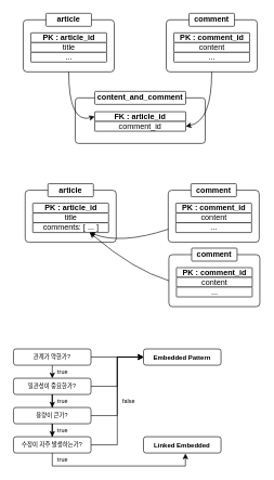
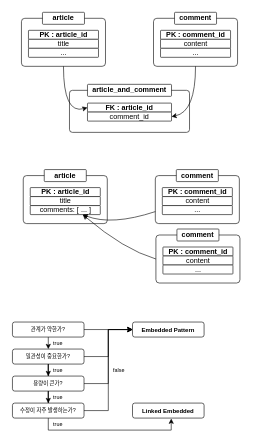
  <mxCell id="0" />
  <mxCell id="1" parent="0" />
  <mxCell id="2" value="" style="rounded=1;whiteSpace=wrap;html=1;arcSize=7;" parent="1" vertex="1"><mxGeometry x="115" y="150" width="200" height="70" as="geometry" /></mxCell>
  <mxCell id="3" value="FK : article_id" style="rounded=1;whiteSpace=wrap;html=1;arcSize=7;fontStyle=1" parent="1" vertex="1"><mxGeometry x="145" y="171.25" width="140" height="15" as="geometry" /></mxCell>
- <mxCell id="4" value="content_and_comment" style="rounded=1;whiteSpace=wrap;html=1;arcSize=7;fontStyle=1" parent="1" vertex="1"><mxGeometry x="145" y="140" width="140" height="20" as="geometry" /></mxCell>
+ <mxCell id="4" value="article_and_comment" style="rounded=1;whiteSpace=wrap;html=1;arcSize=7;fontStyle=1" parent="1" vertex="1"><mxGeometry x="145" y="140" width="140" height="20" as="geometry" /></mxCell>
  <mxCell id="5" value="comment_id" style="rounded=1;whiteSpace=wrap;html=1;arcSize=7;fontStyle=0" parent="1" vertex="1"><mxGeometry x="145" y="186.25" width="140" height="15" as="geometry" /></mxCell>
  <mxCell id="6" value="" style="group" parent="1" vertex="1" connectable="0"><mxGeometry x="35" y="20" width="140" height="90" as="geometry" /></mxCell>
  <mxCell id="7" value="" style="rounded=1;whiteSpace=wrap;html=1;arcSize=7;" parent="6" vertex="1"><mxGeometry y="10" width="140" height="80" as="geometry" /></mxCell>
  <mxCell id="8" value="article" style="rounded=1;whiteSpace=wrap;html=1;arcSize=7;fontStyle=1" parent="6" vertex="1"><mxGeometry x="35" width="70" height="20" as="geometry" /></mxCell>
  <mxCell id="9" value="PK : article_id" style="rounded=1;whiteSpace=wrap;html=1;arcSize=7;fontStyle=1" parent="6" vertex="1"><mxGeometry x="11.667" y="30" width="116.667" height="15" as="geometry" /></mxCell>
  <mxCell id="10" value="&lt;span style=&quot;font-weight: 400&quot;&gt;title&lt;/span&gt;" style="rounded=1;whiteSpace=wrap;html=1;arcSize=7;fontStyle=1" parent="6" vertex="1"><mxGeometry x="11.667" y="45" width="116.667" height="15" as="geometry" /></mxCell>
  <mxCell id="11" value="&lt;span style=&quot;font-weight: 400&quot;&gt;...&lt;/span&gt;" style="rounded=1;whiteSpace=wrap;html=1;arcSize=7;fontStyle=1" parent="6" vertex="1"><mxGeometry x="11.667" y="60" width="116.667" height="15" as="geometry" /></mxCell>
  <mxCell id="12" value="" style="group" parent="1" vertex="1" connectable="0"><mxGeometry x="255" y="20" width="140" height="90" as="geometry" /></mxCell>
  <mxCell id="13" value="" style="rounded=1;whiteSpace=wrap;html=1;arcSize=7;" parent="12" vertex="1"><mxGeometry y="10" width="140" height="80" as="geometry" /></mxCell>
  <mxCell id="14" value="comment" style="rounded=1;whiteSpace=wrap;html=1;arcSize=7;fontStyle=1" parent="12" vertex="1"><mxGeometry x="35" width="70" height="20" as="geometry" /></mxCell>
  <mxCell id="15" value="PK : comment_id" style="rounded=1;whiteSpace=wrap;html=1;arcSize=7;fontStyle=1" parent="12" vertex="1"><mxGeometry x="11.667" y="30" width="116.667" height="15" as="geometry" /></mxCell>
  <mxCell id="16" value="&lt;span style=&quot;font-weight: 400&quot;&gt;content&lt;/span&gt;" style="rounded=1;whiteSpace=wrap;html=1;arcSize=7;fontStyle=1" parent="12" vertex="1"><mxGeometry x="11.667" y="45" width="116.667" height="15" as="geometry" /></mxCell>
  <mxCell id="17" value="&lt;span style=&quot;font-weight: 400&quot;&gt;...&lt;/span&gt;" style="rounded=1;whiteSpace=wrap;html=1;arcSize=7;fontStyle=1" parent="12" vertex="1"><mxGeometry x="11.667" y="60" width="116.667" height="15" as="geometry" /></mxCell>
  <mxCell id="18" value="" style="curved=1;endArrow=classic;html=1;rounded=0;exitX=0.5;exitY=1;exitDx=0;exitDy=0;entryX=0;entryY=0.5;entryDx=0;entryDy=0;" parent="1" source="7" target="3" edge="1"><mxGeometry width="50" height="50" relative="1" as="geometry"><mxPoint x="215" y="160" as="sourcePoint" /><mxPoint x="265" y="110" as="targetPoint" /><Array as="points"><mxPoint x="105" y="190" /></Array></mxGeometry></mxCell>
  <mxCell id="19" value="" style="curved=1;endArrow=classic;html=1;rounded=0;exitX=0.5;exitY=1;exitDx=0;exitDy=0;entryX=1;entryY=0.5;entryDx=0;entryDy=0;" parent="1" source="13" target="5" edge="1"><mxGeometry width="50" height="50" relative="1" as="geometry"><mxPoint x="328" y="106.25" as="sourcePoint" /><mxPoint x="368" y="175" as="targetPoint" /><Array as="points"><mxPoint x="325" y="186" /></Array></mxGeometry></mxCell>
  <mxCell id="20" value="" style="group" parent="1" vertex="1" connectable="0"><mxGeometry x="38" y="282" width="140" height="90" as="geometry" /></mxCell>
  <mxCell id="21" value="" style="rounded=1;whiteSpace=wrap;html=1;arcSize=7;" parent="20" vertex="1"><mxGeometry y="10" width="140" height="80" as="geometry" /></mxCell>
  <mxCell id="22" value="article" style="rounded=1;whiteSpace=wrap;html=1;arcSize=7;fontStyle=1" parent="20" vertex="1"><mxGeometry x="35" width="70" height="20" as="geometry" /></mxCell>
  <mxCell id="23" value="PK : article_id" style="rounded=1;whiteSpace=wrap;html=1;arcSize=7;fontStyle=1" parent="20" vertex="1"><mxGeometry x="11.667" y="30" width="116.667" height="15" as="geometry" /></mxCell>
  <mxCell id="24" value="&lt;span style=&quot;font-weight: 400&quot;&gt;title&lt;/span&gt;" style="rounded=1;whiteSpace=wrap;html=1;arcSize=7;fontStyle=1" parent="20" vertex="1"><mxGeometry x="11.667" y="45" width="116.667" height="15" as="geometry" /></mxCell>
  <mxCell id="25" value="&lt;span style=&quot;font-weight: 400&quot;&gt;comments: [ ... ]&lt;/span&gt;" style="rounded=1;whiteSpace=wrap;html=1;arcSize=7;fontStyle=1" parent="20" vertex="1"><mxGeometry x="11.667" y="60" width="116.667" height="15" as="geometry" /></mxCell>
  <mxCell id="26" value="" style="group" parent="1" vertex="1" connectable="0"><mxGeometry x="258" y="282" width="140" height="90" as="geometry" /></mxCell>
  <mxCell id="27" value="" style="rounded=1;whiteSpace=wrap;html=1;arcSize=7;" parent="26" vertex="1"><mxGeometry y="10" width="140" height="80" as="geometry" /></mxCell>
  <mxCell id="28" value="comment" style="rounded=1;whiteSpace=wrap;html=1;arcSize=7;fontStyle=1" parent="26" vertex="1"><mxGeometry x="35" width="70" height="20" as="geometry" /></mxCell>
  <mxCell id="29" value="PK : comment_id" style="rounded=1;whiteSpace=wrap;html=1;arcSize=7;fontStyle=1" parent="26" vertex="1"><mxGeometry x="11.667" y="30" width="116.667" height="15" as="geometry" /></mxCell>
  <mxCell id="30" value="&lt;span style=&quot;font-weight: 400&quot;&gt;content&lt;/span&gt;" style="rounded=1;whiteSpace=wrap;html=1;arcSize=7;fontStyle=1" parent="26" vertex="1"><mxGeometry x="11.667" y="45" width="116.667" height="15" as="geometry" /></mxCell>
  <mxCell id="31" value="&lt;span style=&quot;font-weight: 400&quot;&gt;...&lt;/span&gt;" style="rounded=1;whiteSpace=wrap;html=1;arcSize=7;fontStyle=1" parent="26" vertex="1"><mxGeometry x="11.667" y="60" width="116.667" height="15" as="geometry" /></mxCell>
  <mxCell id="32" value="" style="curved=1;endArrow=classic;html=1;rounded=0;exitX=0;exitY=0.75;exitDx=0;exitDy=0;entryX=0.75;entryY=1;entryDx=0;entryDy=0;" parent="1" source="27" target="25" edge="1"><mxGeometry width="50" height="50" relative="1" as="geometry"><mxPoint x="331" y="368.25" as="sourcePoint" /><mxPoint x="288" y="455.75" as="targetPoint" /><Array as="points"><mxPoint x="185" y="376" /></Array></mxGeometry></mxCell>
  <mxCell id="33" value="" style="group" parent="1" vertex="1" connectable="0"><mxGeometry x="259" y="381" width="140" height="90" as="geometry" /></mxCell>
  <mxCell id="34" value="" style="rounded=1;whiteSpace=wrap;html=1;arcSize=7;" parent="33" vertex="1"><mxGeometry y="10" width="140" height="80" as="geometry" /></mxCell>
  <mxCell id="35" value="comment" style="rounded=1;whiteSpace=wrap;html=1;arcSize=7;fontStyle=1" parent="33" vertex="1"><mxGeometry x="35" width="70" height="20" as="geometry" /></mxCell>
  <mxCell id="36" value="PK : comment_id" style="rounded=1;whiteSpace=wrap;html=1;arcSize=7;fontStyle=1" parent="33" vertex="1"><mxGeometry x="11.667" y="30" width="116.667" height="15" as="geometry" /></mxCell>
  <mxCell id="37" value="&lt;span style=&quot;font-weight: 400&quot;&gt;content&lt;/span&gt;" style="rounded=1;whiteSpace=wrap;html=1;arcSize=7;fontStyle=1" parent="33" vertex="1"><mxGeometry x="11.667" y="45" width="116.667" height="15" as="geometry" /></mxCell>
  <mxCell id="38" value="&lt;span style=&quot;font-weight: 400&quot;&gt;...&lt;/span&gt;" style="rounded=1;whiteSpace=wrap;html=1;arcSize=7;fontStyle=1" parent="33" vertex="1"><mxGeometry x="11.667" y="60" width="116.667" height="15" as="geometry" /></mxCell>
  <mxCell id="39" value="" style="curved=1;endArrow=classic;html=1;rounded=0;exitX=0;exitY=0.5;exitDx=0;exitDy=0;entryX=0.75;entryY=1;entryDx=0;entryDy=0;" parent="1" source="34" target="25" edge="1"><mxGeometry width="50" height="50" relative="1" as="geometry"><mxPoint x="279.667" y="329.5" as="sourcePoint" /><mxPoint x="176.333" y="359.5" as="targetPoint" /><Array as="points"><mxPoint x="205" y="415" /></Array></mxGeometry></mxCell>
  <mxCell id="40" style="edgeStyle=orthogonalEdgeStyle;rounded=0;orthogonalLoop=1;jettySize=auto;html=1;" parent="1" source="42" target="48" edge="1"><mxGeometry relative="1" as="geometry" /></mxCell>
  <mxCell id="41" style="edgeStyle=orthogonalEdgeStyle;rounded=0;orthogonalLoop=1;jettySize=auto;html=1;entryX=0;entryY=0.5;entryDx=0;entryDy=0;" parent="1" source="42" target="52" edge="1"><mxGeometry relative="1" as="geometry" /></mxCell>
  <mxCell id="42" value="일관성이 중요한가?" style="rounded=1;whiteSpace=wrap;html=1;fontSize=9;" parent="1" vertex="1"><mxGeometry x="20" y="581" width="119.25" height="25" as="geometry" /></mxCell>
  <mxCell id="43" style="edgeStyle=orthogonalEdgeStyle;rounded=0;orthogonalLoop=1;jettySize=auto;html=1;entryX=0;entryY=0.5;entryDx=0;entryDy=0;" parent="1" source="45" target="52" edge="1"><mxGeometry relative="1" as="geometry" /></mxCell>
  <mxCell id="44" style="edgeStyle=orthogonalEdgeStyle;rounded=0;orthogonalLoop=1;jettySize=auto;html=1;entryX=0.5;entryY=0;entryDx=0;entryDy=0;" parent="1" source="45" target="42" edge="1"><mxGeometry relative="1" as="geometry" /></mxCell>
  <mxCell id="45" value="관계가 약한가?" style="rounded=1;whiteSpace=wrap;html=1;fontSize=9;" parent="1" vertex="1"><mxGeometry x="20" y="536" width="119.25" height="25" as="geometry" /></mxCell>
  <mxCell id="46" style="edgeStyle=orthogonalEdgeStyle;rounded=0;orthogonalLoop=1;jettySize=auto;html=1;" parent="1" source="48" target="51" edge="1"><mxGeometry relative="1" as="geometry" /></mxCell>
  <mxCell id="47" style="edgeStyle=orthogonalEdgeStyle;rounded=0;orthogonalLoop=1;jettySize=auto;html=1;entryX=0;entryY=0.5;entryDx=0;entryDy=0;" parent="1" source="48" target="52" edge="1"><mxGeometry relative="1" as="geometry" /></mxCell>
  <mxCell id="48" value="용량이 큰가?" style="rounded=1;whiteSpace=wrap;html=1;fontSize=9;" parent="1" vertex="1"><mxGeometry x="20" y="626" width="119.25" height="25" as="geometry" /></mxCell>
  <mxCell id="49" style="edgeStyle=orthogonalEdgeStyle;rounded=0;orthogonalLoop=1;jettySize=auto;html=1;entryX=0.541;entryY=1.034;entryDx=0;entryDy=0;entryPerimeter=0;" parent="1" source="51" target="53" edge="1"><mxGeometry relative="1" as="geometry"><Array as="points"><mxPoint x="80" y="716" /><mxPoint x="285" y="716" /></Array></mxGeometry></mxCell>
  <mxCell id="50" style="edgeStyle=orthogonalEdgeStyle;rounded=0;orthogonalLoop=1;jettySize=auto;html=1;entryX=0;entryY=0.5;entryDx=0;entryDy=0;" parent="1" source="51" target="52" edge="1"><mxGeometry relative="1" as="geometry" /></mxCell>
  <mxCell id="51" value="수정이 자주 발생하는가?" style="rounded=1;whiteSpace=wrap;html=1;fontSize=9;" parent="1" vertex="1"><mxGeometry x="20" y="671" width="119.25" height="25" as="geometry" /></mxCell>
  <mxCell id="52" value="Embedded Pattern" style="rounded=1;whiteSpace=wrap;html=1;fontSize=10;fontStyle=1" parent="1" vertex="1"><mxGeometry x="220" y="536" width="119.25" height="25" as="geometry" /></mxCell>
  <mxCell id="53" value="Linked Embedded" style="rounded=1;whiteSpace=wrap;html=1;fontSize=10;fontStyle=1" parent="1" vertex="1"><mxGeometry x="220" y="671" width="119.25" height="25" as="geometry" /></mxCell>
  <mxCell id="54" value="true" style="text;html=1;strokeColor=none;fillColor=none;align=center;verticalAlign=middle;whiteSpace=wrap;rounded=0;fontSize=9;" parent="1" vertex="1"><mxGeometry x="82" y="561" width="28" height="19" as="geometry" /></mxCell>
  <mxCell id="55" value="true" style="text;html=1;strokeColor=none;fillColor=none;align=center;verticalAlign=middle;whiteSpace=wrap;rounded=0;fontSize=9;" parent="1" vertex="1"><mxGeometry x="82" y="606" width="28" height="19" as="geometry" /></mxCell>
  <mxCell id="56" value="true" style="text;html=1;strokeColor=none;fillColor=none;align=center;verticalAlign=middle;whiteSpace=wrap;rounded=0;fontSize=9;" parent="1" vertex="1"><mxGeometry x="82" y="651" width="28" height="19" as="geometry" /></mxCell>
  <mxCell id="57" value="true" style="text;html=1;strokeColor=none;fillColor=none;align=center;verticalAlign=middle;whiteSpace=wrap;rounded=0;fontSize=9;" parent="1" vertex="1"><mxGeometry x="82" y="696" width="28" height="19" as="geometry" /></mxCell>
  <mxCell id="58" value="false" style="text;html=1;strokeColor=none;fillColor=none;align=center;verticalAlign=middle;whiteSpace=wrap;rounded=0;fontSize=9;" parent="1" vertex="1"><mxGeometry x="181" y="607" width="33" height="19" as="geometry" /></mxCell>
